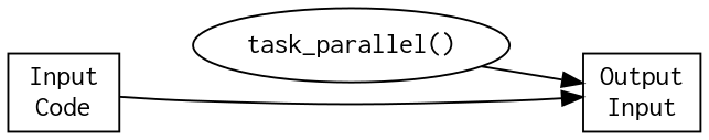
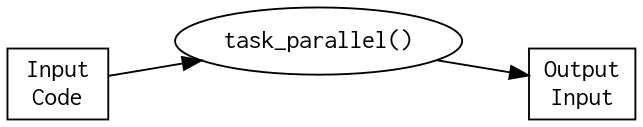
  digraph {
    rankdir=LR
    node [fontname=courier shape=rectangle]
    n1 [label="Input\nCode"]
    n2 [label="task_parallel()" shape=oval]
    n3 [label="Output\nInput"]
-   n1 -> n3
+   n1 -> n2
    n2 -> n3
  }
